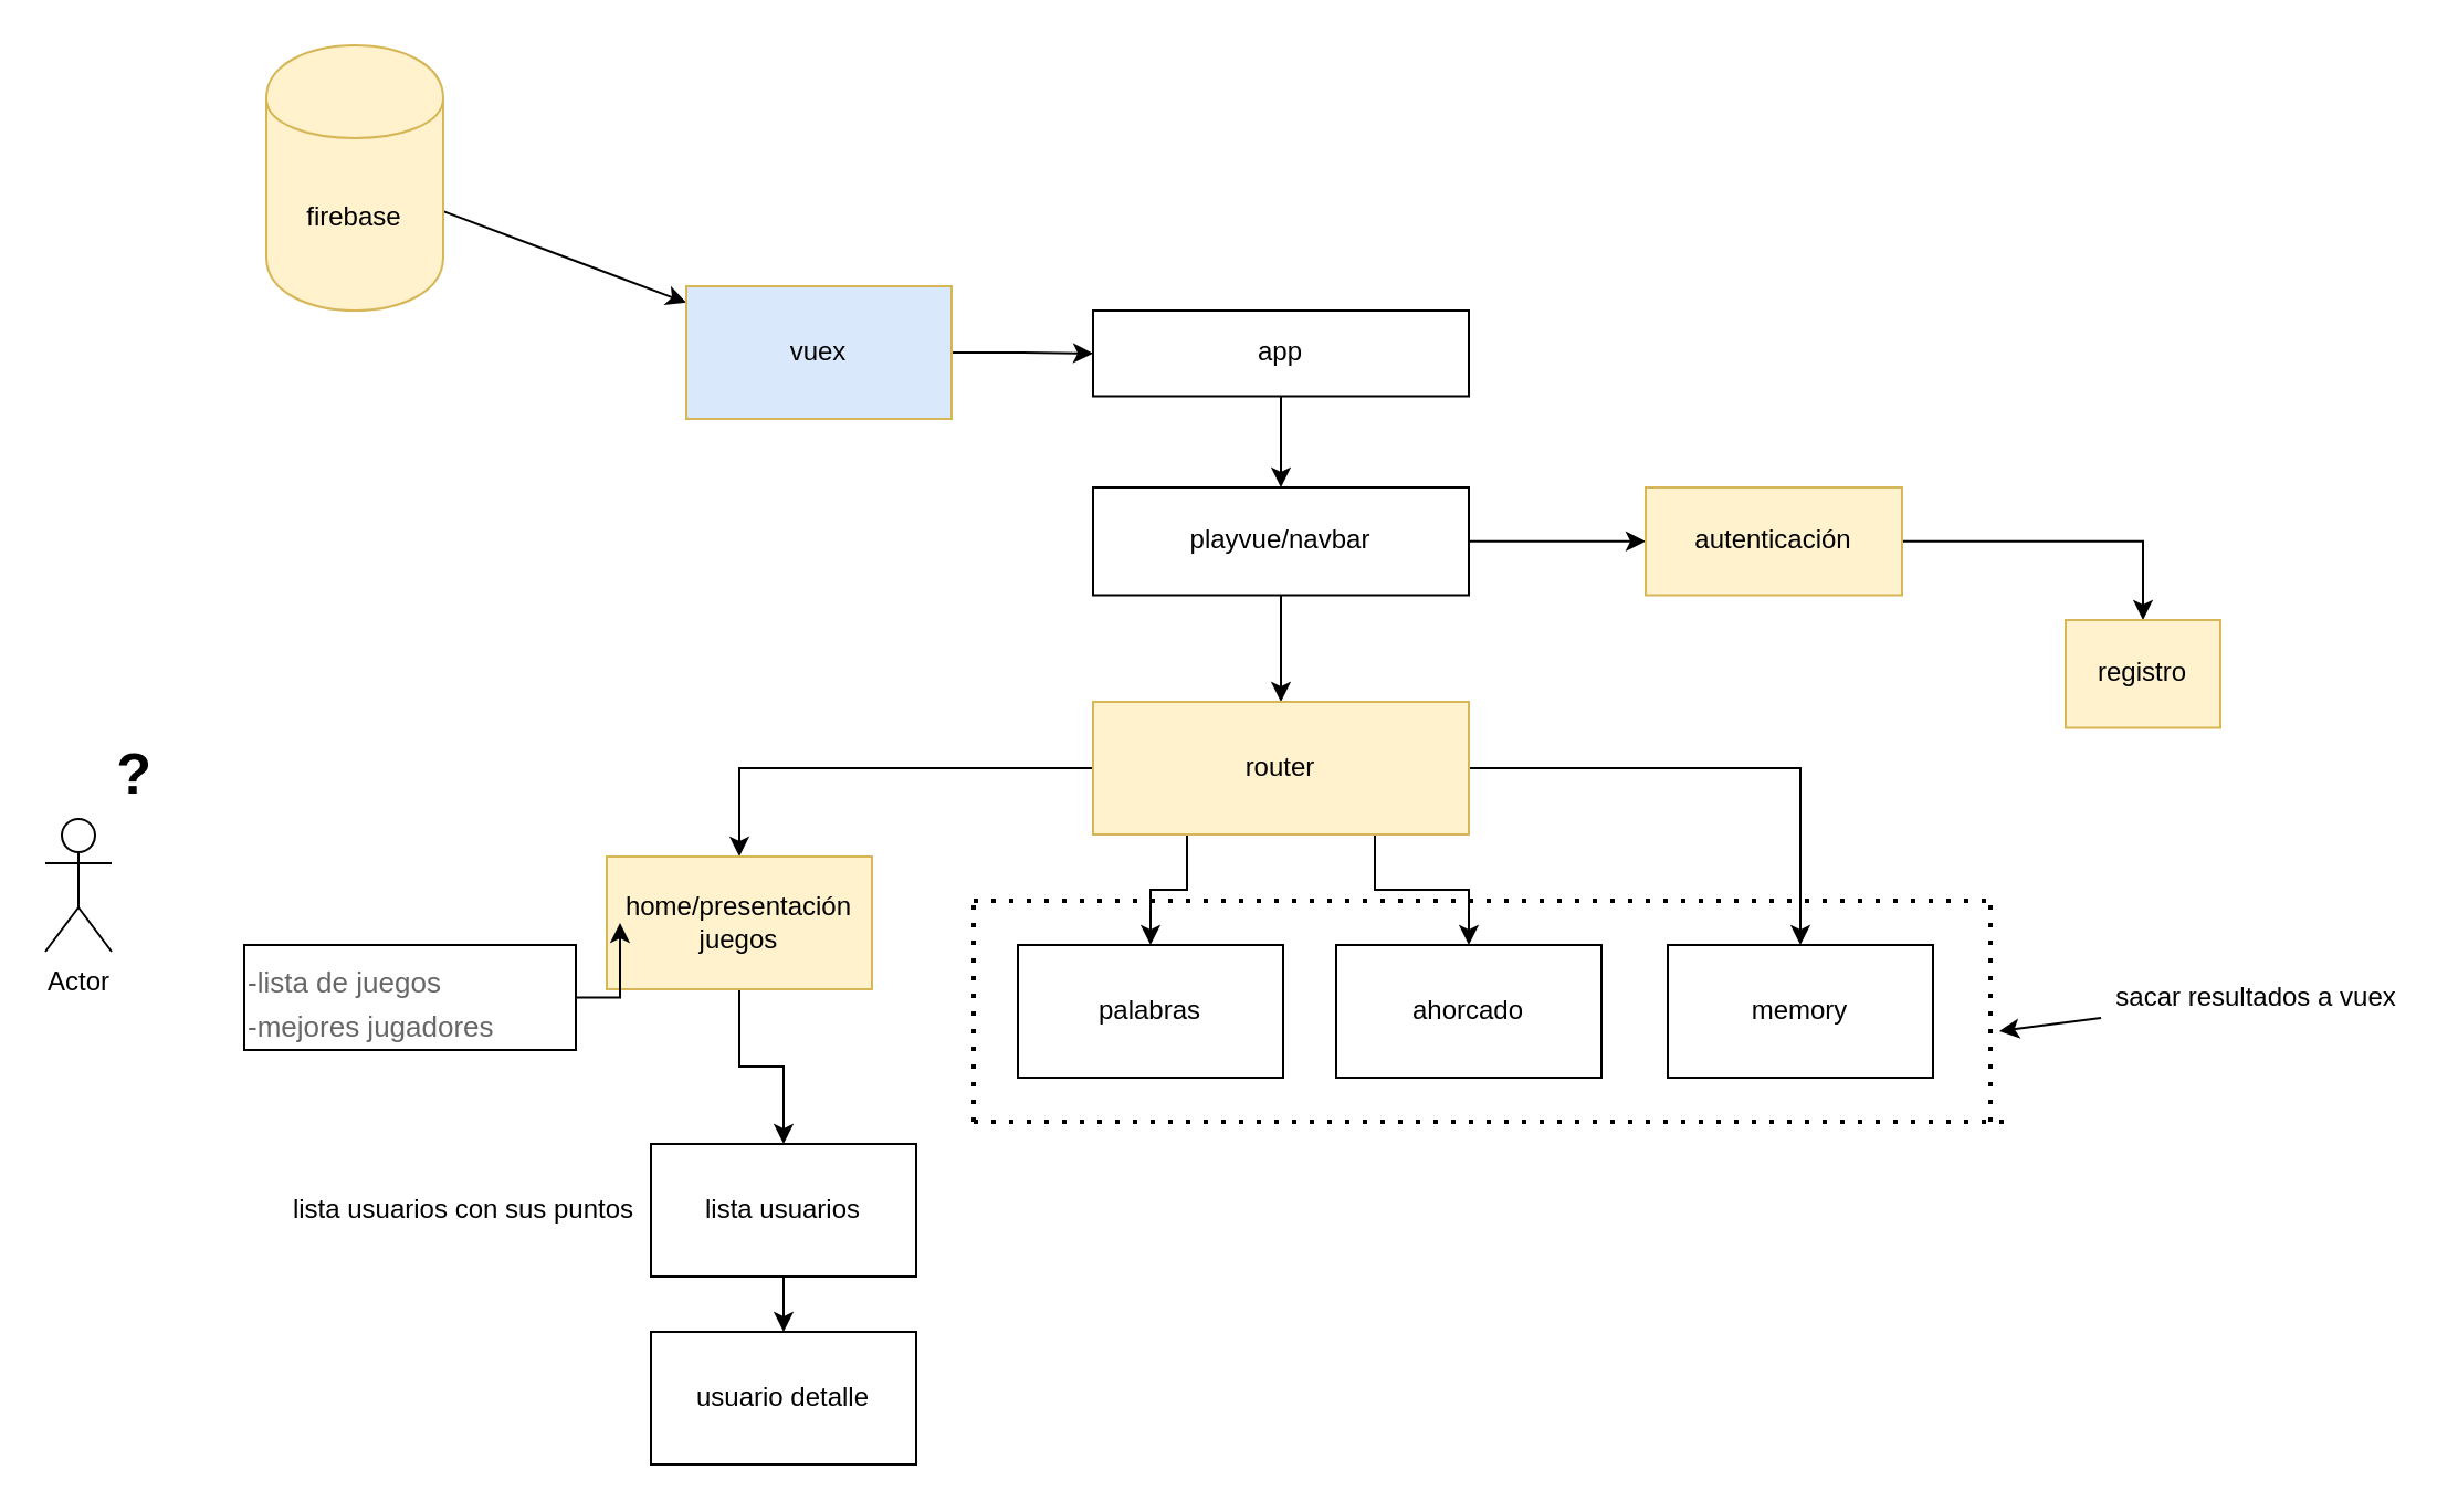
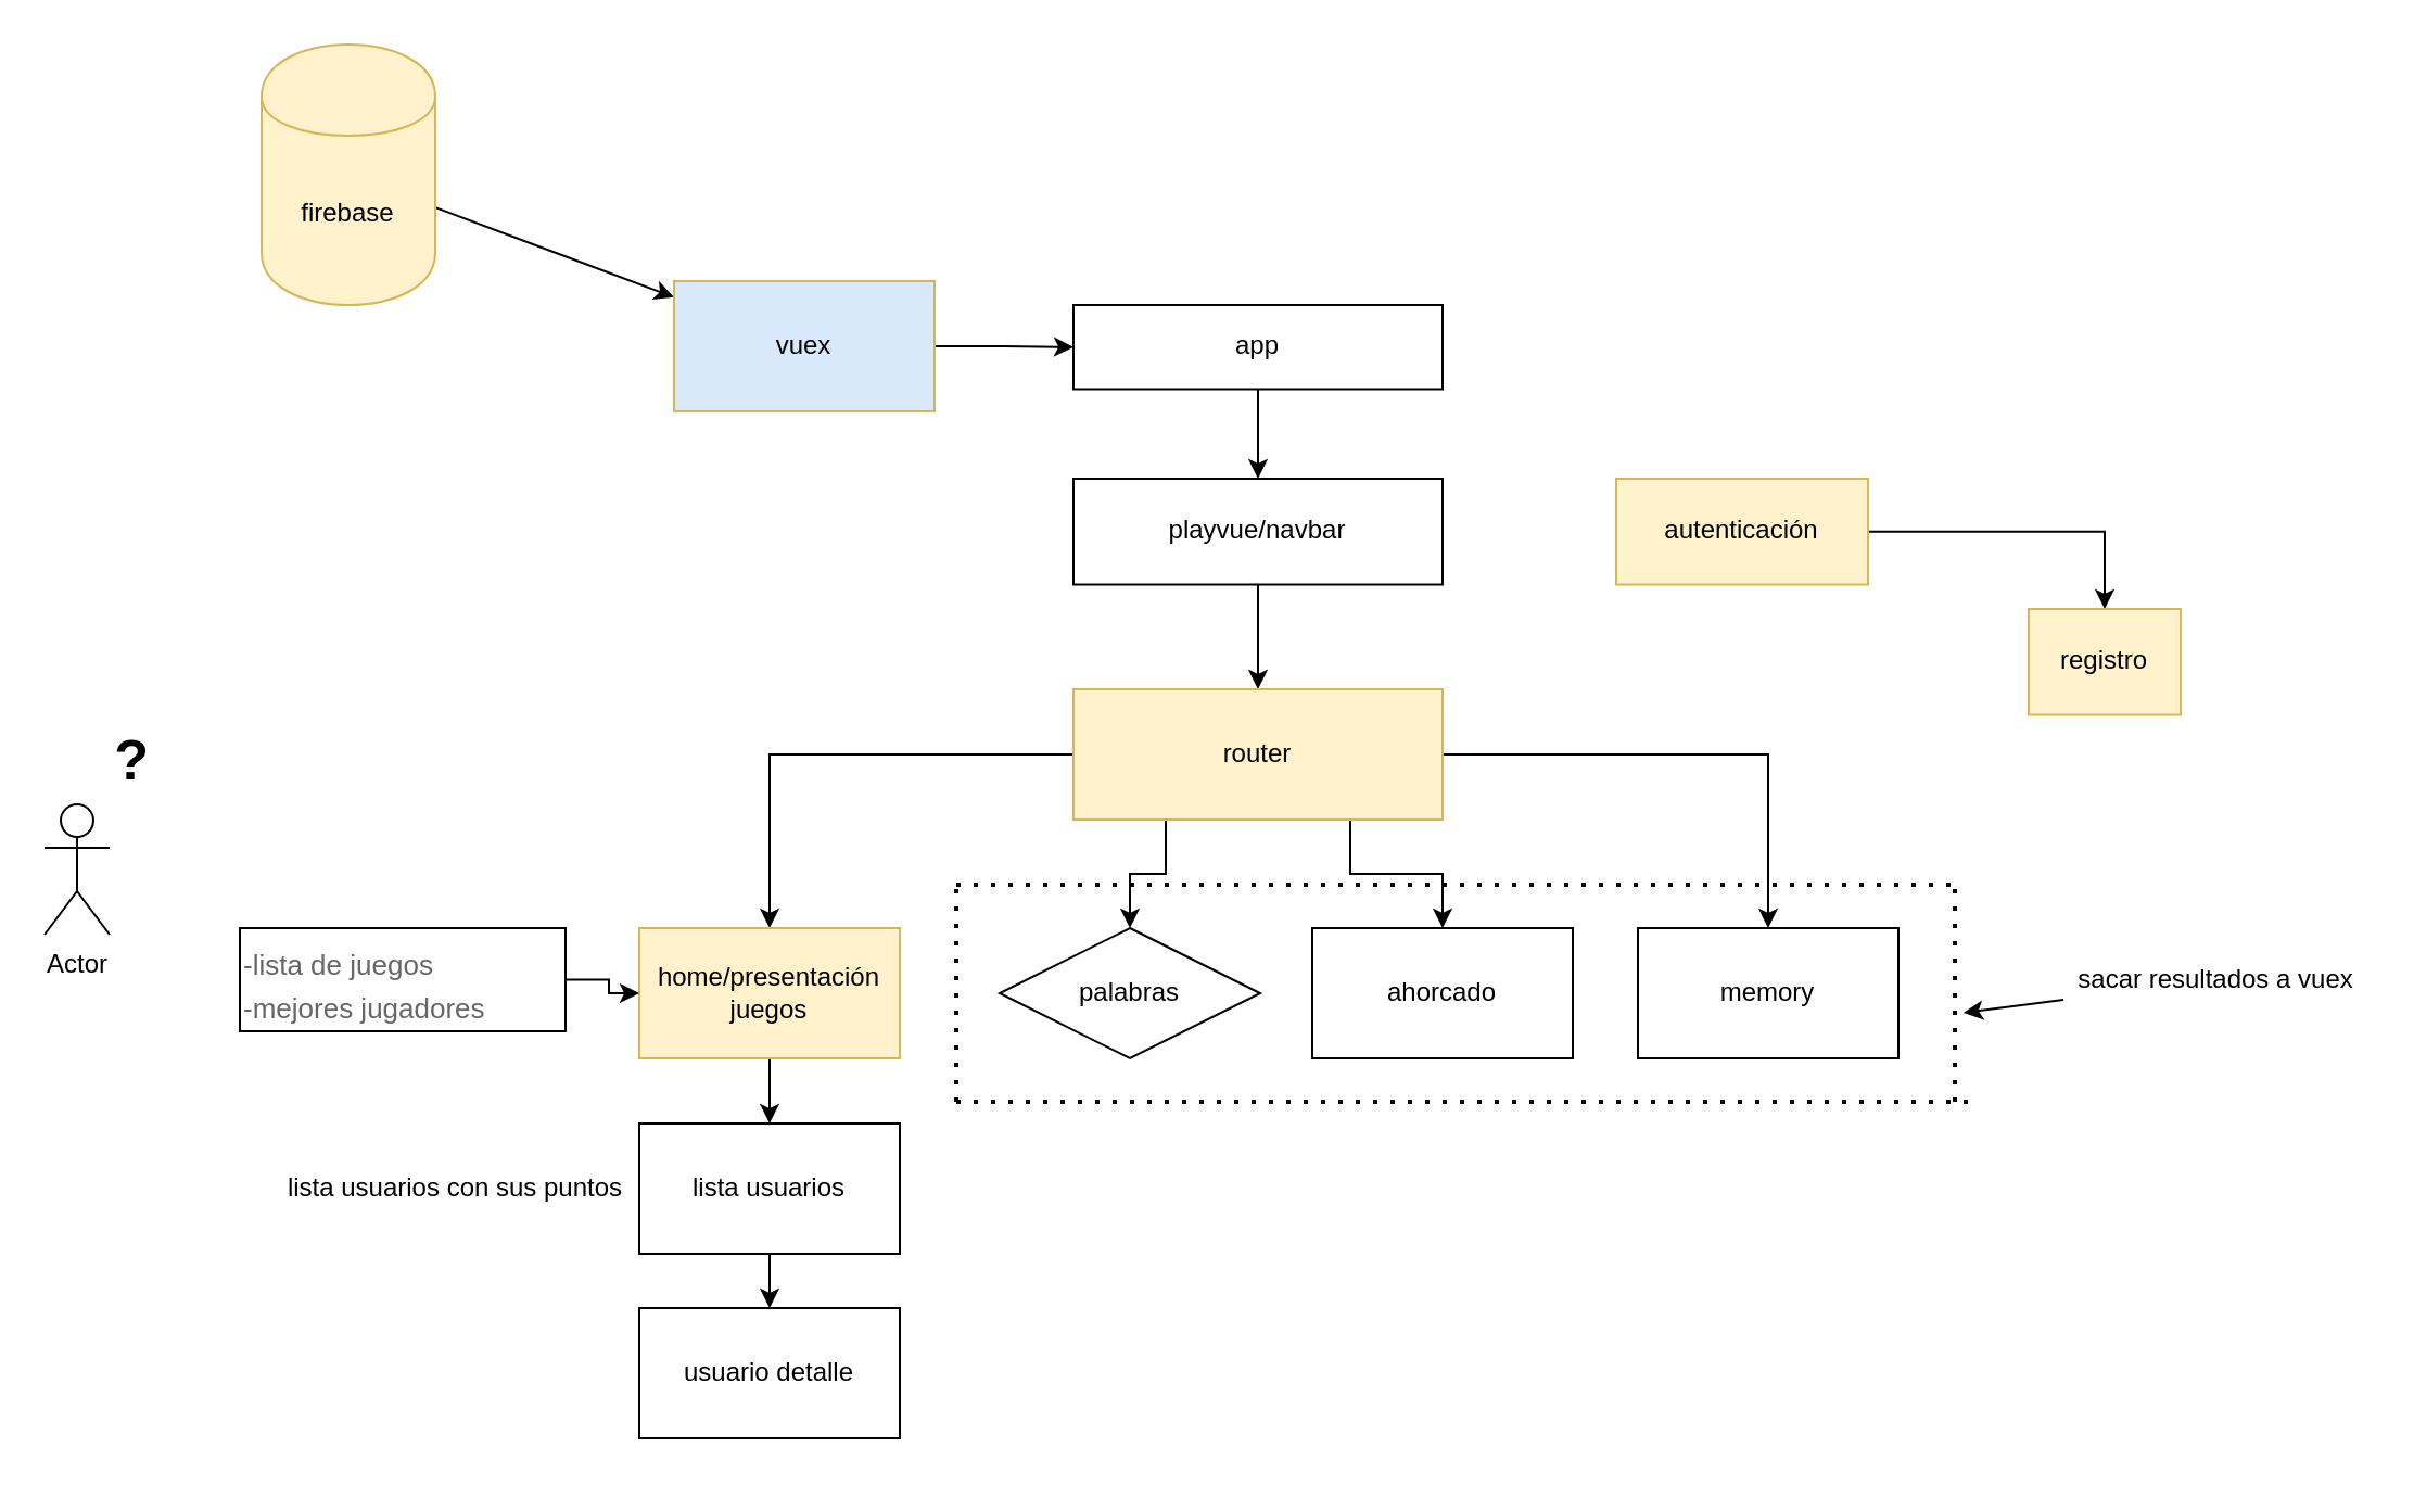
  <mxCell id="0" />
  <mxCell id="1" parent="0" />
  <mxCell id="2" value="" style="edgeStyle=orthogonalEdgeStyle;rounded=0;orthogonalLoop=1;jettySize=auto;html=1;" parent="1" source="3" target="6" edge="1"><mxGeometry relative="1" as="geometry" /></mxCell>
  <mxCell id="3" value="app" style="rounded=0;whiteSpace=wrap;html=1;" parent="1" vertex="1"><mxGeometry x="494" y="140" width="170" height="38.75" as="geometry" /></mxCell>
  <mxCell id="4" value="" style="edgeStyle=orthogonalEdgeStyle;rounded=0;orthogonalLoop=1;jettySize=auto;html=1;" parent="1" source="6" target="14" edge="1"><mxGeometry relative="1" as="geometry" /></mxCell>
- <mxCell id="5" value="" style="edgeStyle=orthogonalEdgeStyle;rounded=0;orthogonalLoop=1;jettySize=auto;html=1;" parent="1" source="6" target="8" edge="1"><mxGeometry relative="1" as="geometry" /></mxCell>
  <mxCell id="6" value="playvue/navbar" style="rounded=0;whiteSpace=wrap;html=1;" parent="1" vertex="1"><mxGeometry x="494" y="220" width="170" height="48.75" as="geometry" /></mxCell>
  <mxCell id="7" value="" style="edgeStyle=orthogonalEdgeStyle;rounded=0;orthogonalLoop=1;jettySize=auto;html=1;" parent="1" source="8" target="9" edge="1"><mxGeometry relative="1" as="geometry" /></mxCell>
  <mxCell id="8" value="autenticación" style="rounded=0;whiteSpace=wrap;html=1;fillColor=#fff2cc;strokeColor=#d6b656;" parent="1" vertex="1"><mxGeometry x="744" y="220" width="116" height="48.75" as="geometry" /></mxCell>
  <mxCell id="9" value="registro" style="rounded=0;whiteSpace=wrap;html=1;fillColor=#fff2cc;strokeColor=#d6b656;" parent="1" vertex="1"><mxGeometry x="934" y="280" width="70" height="48.75" as="geometry" /></mxCell>
  <mxCell id="10" style="edgeStyle=orthogonalEdgeStyle;rounded=0;orthogonalLoop=1;jettySize=auto;html=1;entryX=0.5;entryY=0;entryDx=0;entryDy=0;" parent="1" source="14" target="16" edge="1"><mxGeometry relative="1" as="geometry" /></mxCell>
  <mxCell id="11" style="edgeStyle=orthogonalEdgeStyle;rounded=0;orthogonalLoop=1;jettySize=auto;html=1;exitX=0.25;exitY=1;exitDx=0;exitDy=0;" parent="1" source="14" target="20" edge="1"><mxGeometry relative="1" as="geometry" /></mxCell>
  <mxCell id="12" style="edgeStyle=orthogonalEdgeStyle;rounded=0;orthogonalLoop=1;jettySize=auto;html=1;exitX=0.75;exitY=1;exitDx=0;exitDy=0;" parent="1" source="14" target="21" edge="1"><mxGeometry relative="1" as="geometry" /></mxCell>
  <mxCell id="13" style="edgeStyle=orthogonalEdgeStyle;rounded=0;orthogonalLoop=1;jettySize=auto;html=1;exitX=1;exitY=0.5;exitDx=0;exitDy=0;" parent="1" source="14" target="22" edge="1"><mxGeometry relative="1" as="geometry" /></mxCell>
  <mxCell id="14" value="router" style="rounded=0;whiteSpace=wrap;html=1;fillColor=#fff2cc;strokeColor=#d6b656;" parent="1" vertex="1"><mxGeometry x="494" y="317" width="170" height="60" as="geometry" /></mxCell>
  <mxCell id="15" value="" style="edgeStyle=orthogonalEdgeStyle;rounded=0;orthogonalLoop=1;jettySize=auto;html=1;" parent="1" source="16" target="18" edge="1"><mxGeometry relative="1" as="geometry" /></mxCell>
- <mxCell id="16" value="home/presentación&lt;br&gt;juegos" style="rounded=0;whiteSpace=wrap;html=1;fillColor=#fff2cc;strokeColor=#d6b656;" parent="1" vertex="1"><mxGeometry x="274" y="387" width="120" height="60" as="geometry" /></mxCell>
+ <mxCell id="16" value="home/presentación&lt;br&gt;juegos" style="rounded=0;whiteSpace=wrap;html=1;fillColor=#fff2cc;strokeColor=#d6b656;" parent="1" vertex="1"><mxGeometry x="294" y="427" width="120" height="60" as="geometry" /></mxCell>
  <mxCell id="17" value="" style="edgeStyle=orthogonalEdgeStyle;rounded=0;orthogonalLoop=1;jettySize=auto;html=1;" parent="1" source="18" target="19" edge="1"><mxGeometry relative="1" as="geometry" /></mxCell>
  <mxCell id="18" value="lista usuarios" style="rounded=0;whiteSpace=wrap;html=1;" parent="1" vertex="1"><mxGeometry x="294" y="517" width="120" height="60" as="geometry" /></mxCell>
  <mxCell id="19" value="usuario detalle" style="rounded=0;whiteSpace=wrap;html=1;" parent="1" vertex="1"><mxGeometry x="294" y="602" width="120" height="60" as="geometry" /></mxCell>
- <mxCell id="20" value="palabras" style="rounded=0;whiteSpace=wrap;html=1;" parent="1" vertex="1"><mxGeometry x="460" y="427" width="120" height="60" as="geometry" /></mxCell>
+ <mxCell id="20" value="palabras" style="rhombus;whiteSpace=wrap;html=1;" parent="1" vertex="1"><mxGeometry x="460" y="427" width="120" height="60" as="geometry" /></mxCell>
  <mxCell id="21" value="ahorcado" style="rounded=0;whiteSpace=wrap;html=1;" parent="1" vertex="1"><mxGeometry x="604" y="427" width="120" height="60" as="geometry" /></mxCell>
  <mxCell id="22" value="memory" style="rounded=0;whiteSpace=wrap;html=1;" parent="1" vertex="1"><mxGeometry x="754" y="427" width="120" height="60" as="geometry" /></mxCell>
  <mxCell id="23" value="lista usuarios con sus puntos" style="text;html=1;align=center;verticalAlign=middle;resizable=0;points=[];autosize=1;" parent="1" vertex="1"><mxGeometry x="124" y="537" width="170" height="20" as="geometry" /></mxCell>
  <mxCell id="24" value="" style="rounded=0;orthogonalLoop=1;jettySize=auto;html=1;" parent="1" source="25" target="27" edge="1"><mxGeometry relative="1" as="geometry" /></mxCell>
  <mxCell id="25" value="firebase" style="shape=cylinder;whiteSpace=wrap;html=1;boundedLbl=1;backgroundOutline=1;fillColor=#fff2cc;strokeColor=#d6b656;" parent="1" vertex="1"><mxGeometry x="120" y="20" width="80" height="120" as="geometry" /></mxCell>
  <mxCell id="26" value="" style="edgeStyle=orthogonalEdgeStyle;rounded=0;orthogonalLoop=1;jettySize=auto;html=1;" parent="1" source="27" target="3" edge="1"><mxGeometry relative="1" as="geometry" /></mxCell>
  <mxCell id="27" value="vuex" style="rounded=0;whiteSpace=wrap;html=1;fillColor=#dae8fc;strokeColor=#d6b656;" parent="1" vertex="1"><mxGeometry x="310" y="129" width="120" height="60" as="geometry" /></mxCell>
  <mxCell id="28" value="" style="endArrow=none;dashed=1;html=1;dashPattern=1 3;strokeWidth=2;" parent="1" edge="1"><mxGeometry width="50" height="50" relative="1" as="geometry"><mxPoint x="440" y="407" as="sourcePoint" /><mxPoint x="900" y="407" as="targetPoint" /></mxGeometry></mxCell>
  <mxCell id="29" value="" style="endArrow=none;dashed=1;html=1;dashPattern=1 3;strokeWidth=2;" parent="1" edge="1"><mxGeometry width="50" height="50" relative="1" as="geometry"><mxPoint x="440" y="507" as="sourcePoint" /><mxPoint x="440" y="407" as="targetPoint" /></mxGeometry></mxCell>
  <mxCell id="30" value="" style="endArrow=none;dashed=1;html=1;dashPattern=1 3;strokeWidth=2;" parent="1" edge="1"><mxGeometry width="50" height="50" relative="1" as="geometry"><mxPoint x="440" y="507" as="sourcePoint" /><mxPoint x="910" y="507" as="targetPoint" /></mxGeometry></mxCell>
  <mxCell id="31" value="sacar resultados a vuex" style="text;html=1;align=center;verticalAlign=middle;resizable=0;points=[];autosize=1;" parent="1" vertex="1"><mxGeometry x="950" y="440.75" width="140" height="20" as="geometry" /></mxCell>
  <mxCell id="32" value="" style="endArrow=classic;html=1;" parent="1" source="31" edge="1"><mxGeometry width="50" height="50" relative="1" as="geometry"><mxPoint x="934" y="463" as="sourcePoint" /><mxPoint x="904" y="466" as="targetPoint" /></mxGeometry></mxCell>
  <mxCell id="33" value="" style="endArrow=none;dashed=1;html=1;dashPattern=1 3;strokeWidth=2;" parent="1" edge="1"><mxGeometry width="50" height="50" relative="1" as="geometry"><mxPoint x="900" y="507" as="sourcePoint" /><mxPoint x="900" y="407" as="targetPoint" /></mxGeometry></mxCell>
  <mxCell id="34" value="Actor" style="shape=umlActor;verticalLabelPosition=bottom;verticalAlign=top;html=1;outlineConnect=0;" parent="1" vertex="1"><mxGeometry x="20" y="370" width="30" height="60" as="geometry" /></mxCell>
  <mxCell id="35" value="&lt;font style=&quot;font-size: 26px&quot;&gt;&lt;b&gt;?&lt;/b&gt;&lt;/font&gt;" style="text;html=1;align=center;verticalAlign=middle;resizable=0;points=[];autosize=1;" parent="1" vertex="1"><mxGeometry x="45" y="340" width="30" height="20" as="geometry" /></mxCell>
  <mxCell id="36" value="" style="edgeStyle=orthogonalEdgeStyle;rounded=0;orthogonalLoop=1;jettySize=auto;html=1;" parent="1" source="37" target="16" edge="1"><mxGeometry relative="1" as="geometry" /></mxCell>
  <mxCell id="37" value="&lt;font style=&quot;font-size: 13px&quot;&gt;-lista de juegos&lt;br&gt;-mejores jugadores&lt;br&gt;&lt;/font&gt;" style="strokeWidth=1;shadow=0;dashed=0;align=center;html=1;shape=mxgraph.mockup.text.bulletedList;textColor=#666666;mainText=,,,,;textSize=17;bulletStyle=none;fillColor=none;align=left;verticalAlign=top;fontSize=17;fontColor=#666666;" parent="1" vertex="1"><mxGeometry x="110" y="427" width="150" height="47.5" as="geometry" /></mxCell>
